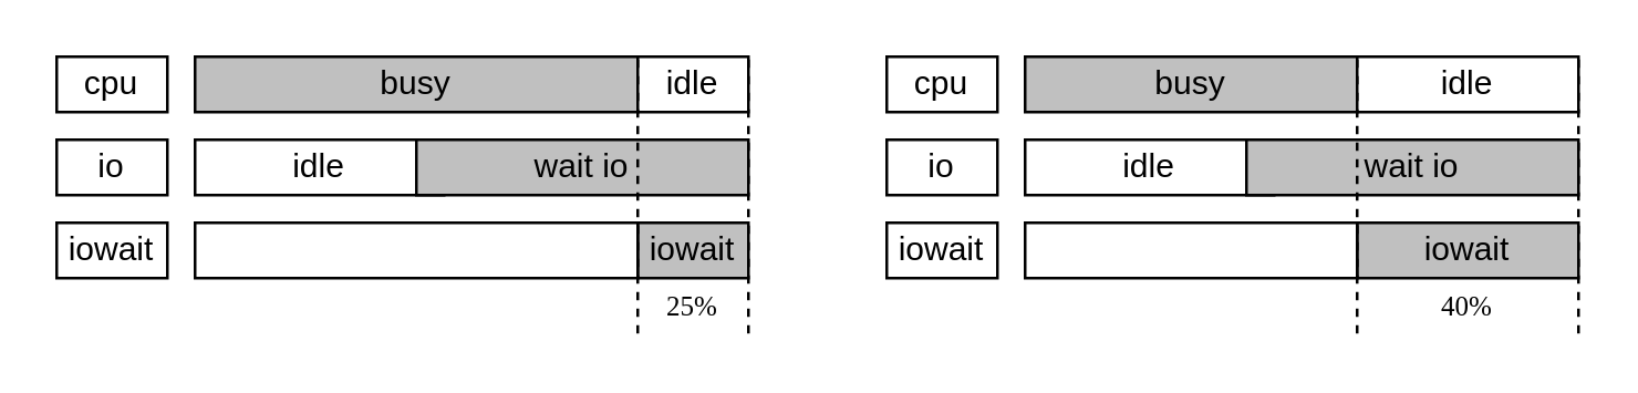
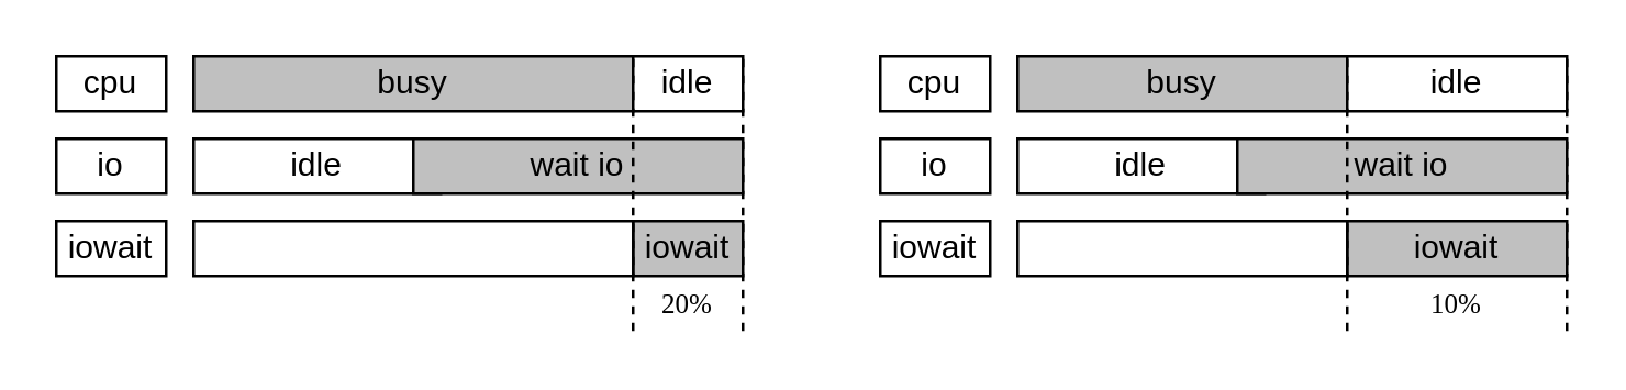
  <mxCell id="0" />
  <mxCell id="1" parent="0" />
  <mxCell id="2" value="busy" style="rounded=0;whiteSpace=wrap;html=1;fillColor=#c0c0c0;" vertex="1" parent="1"><mxGeometry x="70" y="20" width="160" height="20" as="geometry" /></mxCell>
  <mxCell id="3" value="idle" style="rounded=0;whiteSpace=wrap;html=1;" vertex="1" parent="1"><mxGeometry x="230" y="20" width="40" height="20" as="geometry" /></mxCell>
  <mxCell id="4" value="idle" style="rounded=0;whiteSpace=wrap;html=1;" vertex="1" parent="1"><mxGeometry x="70" y="50" width="90" height="20" as="geometry" /></mxCell>
  <mxCell id="5" value="wait io" style="rounded=0;whiteSpace=wrap;html=1;fillColor=#c0c0c0;" vertex="1" parent="1"><mxGeometry x="150" y="50" width="120" height="20" as="geometry" /></mxCell>
  <mxCell id="6" value="iowait" style="rounded=0;whiteSpace=wrap;html=1;fillColor=#c0c0c0;" vertex="1" parent="1"><mxGeometry x="230" y="80" width="40" height="20" as="geometry" /></mxCell>
  <mxCell id="7" value="busy" style="rounded=0;whiteSpace=wrap;html=1;fillColor=#c0c0c0;" vertex="1" parent="1"><mxGeometry x="370" y="20" width="120" height="20" as="geometry" /></mxCell>
  <mxCell id="8" value="idle" style="rounded=0;whiteSpace=wrap;html=1;" vertex="1" parent="1"><mxGeometry x="490" y="20" width="80" height="20" as="geometry" /></mxCell>
  <mxCell id="9" value="idle" style="rounded=0;whiteSpace=wrap;html=1;" vertex="1" parent="1"><mxGeometry x="370" y="50" width="90" height="20" as="geometry" /></mxCell>
  <mxCell id="10" value="wait io" style="rounded=0;whiteSpace=wrap;html=1;fillColor=#c0c0c0;" vertex="1" parent="1"><mxGeometry x="450" y="50" width="120" height="20" as="geometry" /></mxCell>
  <mxCell id="11" value="iowait" style="rounded=0;whiteSpace=wrap;html=1;fillColor=#c0c0c0;" vertex="1" parent="1"><mxGeometry x="490" y="80" width="80" height="20" as="geometry" /></mxCell>
  <mxCell id="12" value="" style="endArrow=none;dashed=1;html=1;rounded=0;entryX=0;entryY=0;entryDx=0;entryDy=0;" edge="1" parent="1" target="3"><mxGeometry width="50" height="50" relative="1" as="geometry"><mxPoint x="230" y="120" as="sourcePoint" /><mxPoint x="230" y="160" as="targetPoint" /></mxGeometry></mxCell>
  <mxCell id="13" value="" style="endArrow=none;dashed=1;html=1;rounded=0;entryX=0;entryY=0;entryDx=0;entryDy=0;" edge="1" parent="1"><mxGeometry width="50" height="50" relative="1" as="geometry"><mxPoint x="270" y="120" as="sourcePoint" /><mxPoint x="270" y="20" as="targetPoint" /></mxGeometry></mxCell>
  <mxCell id="14" value="" style="endArrow=none;dashed=1;html=1;rounded=0;entryX=0;entryY=0;entryDx=0;entryDy=0;" edge="1" parent="1"><mxGeometry width="50" height="50" relative="1" as="geometry"><mxPoint x="570" y="120" as="sourcePoint" /><mxPoint x="570" y="20" as="targetPoint" /></mxGeometry></mxCell>
  <mxCell id="15" value="" style="endArrow=none;dashed=1;html=1;rounded=0;entryX=0;entryY=0;entryDx=0;entryDy=0;" edge="1" parent="1"><mxGeometry width="50" height="50" relative="1" as="geometry"><mxPoint x="490" y="120" as="sourcePoint" /><mxPoint x="490" y="20" as="targetPoint" /></mxGeometry></mxCell>
  <mxCell id="16" value="cpu" style="rounded=0;whiteSpace=wrap;html=1;" vertex="1" parent="1"><mxGeometry x="20" y="20" width="40" height="20" as="geometry" /></mxCell>
  <mxCell id="17" value="io" style="rounded=0;whiteSpace=wrap;html=1;" vertex="1" parent="1"><mxGeometry x="20" y="50" width="40" height="20" as="geometry" /></mxCell>
  <mxCell id="18" value="iowait" style="rounded=0;whiteSpace=wrap;html=1;" vertex="1" parent="1"><mxGeometry x="20" y="80" width="40" height="20" as="geometry" /></mxCell>
  <mxCell id="19" value="" style="rounded=0;whiteSpace=wrap;html=1;" vertex="1" parent="1"><mxGeometry x="70" y="80" width="160" height="20" as="geometry" /></mxCell>
  <mxCell id="20" value="" style="rounded=0;whiteSpace=wrap;html=1;" vertex="1" parent="1"><mxGeometry x="370" y="80" width="120" height="20" as="geometry" /></mxCell>
  <mxCell id="21" value="cpu" style="rounded=0;whiteSpace=wrap;html=1;" vertex="1" parent="1"><mxGeometry x="320" y="20" width="40" height="20" as="geometry" /></mxCell>
  <mxCell id="22" value="io" style="rounded=0;whiteSpace=wrap;html=1;" vertex="1" parent="1"><mxGeometry x="320" y="50" width="40" height="20" as="geometry" /></mxCell>
  <mxCell id="23" value="iowait" style="rounded=0;whiteSpace=wrap;html=1;" vertex="1" parent="1"><mxGeometry x="320" y="80" width="40" height="20" as="geometry" /></mxCell>
- <mxCell id="24" value="40%" style="text;html=1;strokeColor=none;fillColor=none;align=center;verticalAlign=middle;whiteSpace=wrap;rounded=0;fontSize=10;fontFamily=Comic Sans MS;" vertex="1" parent="1"><mxGeometry x="500" y="100" width="60" height="20" as="geometry" /></mxCell>
- <mxCell id="25" value="25%" style="text;html=1;strokeColor=none;fillColor=none;align=center;verticalAlign=middle;whiteSpace=wrap;rounded=0;fontSize=10;fontFamily=Comic Sans MS;" vertex="1" parent="1"><mxGeometry x="220" y="100" width="60" height="20" as="geometry" /></mxCell>
+ <mxCell id="24" value="10%" style="text;html=1;strokeColor=none;fillColor=none;align=center;verticalAlign=middle;whiteSpace=wrap;rounded=0;fontSize=10;fontFamily=Comic Sans MS;" vertex="1" parent="1"><mxGeometry x="500" y="100" width="60" height="20" as="geometry" /></mxCell>
+ <mxCell id="25" value="20%" style="text;html=1;strokeColor=none;fillColor=none;align=center;verticalAlign=middle;whiteSpace=wrap;rounded=0;fontSize=10;fontFamily=Comic Sans MS;" vertex="1" parent="1"><mxGeometry x="220" y="100" width="60" height="20" as="geometry" /></mxCell>
